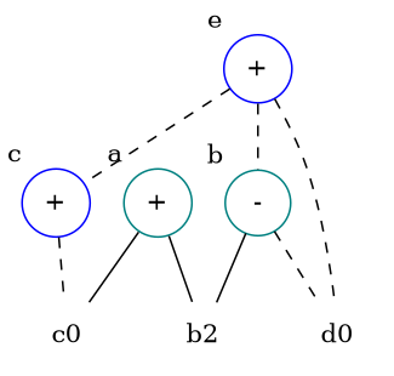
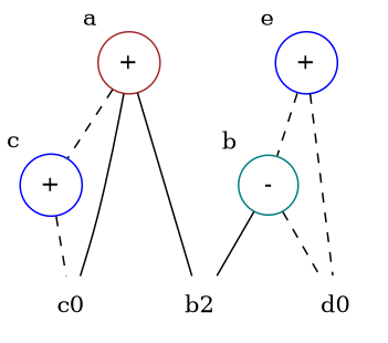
  graph {
    node [color=blue shape=circle]
    edge [style=dashed]
    n1 [label=b2 shape=none]
    n2 [color=brown label=c0 shape=none]
    n3 [color=teal label=d0 shape=none]
-   n4 [color=teal label="+" xlabel=a]
+   n4 [color=brown label="+" xlabel=a]
    n5 [color=teal label="-" xlabel=b]
    n6 [label="+" xlabel=c]
    n7 [label="+" xlabel=e]
    subgraph sub_1 {
      rank=sink
      n1
      n2
      n3
    }
    n4 -- n1 [style=solid]
    n4 -- n2 [style=solid]
    n5 -- n1 [style=solid]
    n5 -- n3
    n6 -- n2
    n7 -- n3
    n7 -- n5
-   n7 -- n6
+   n4 -- n6
  }
